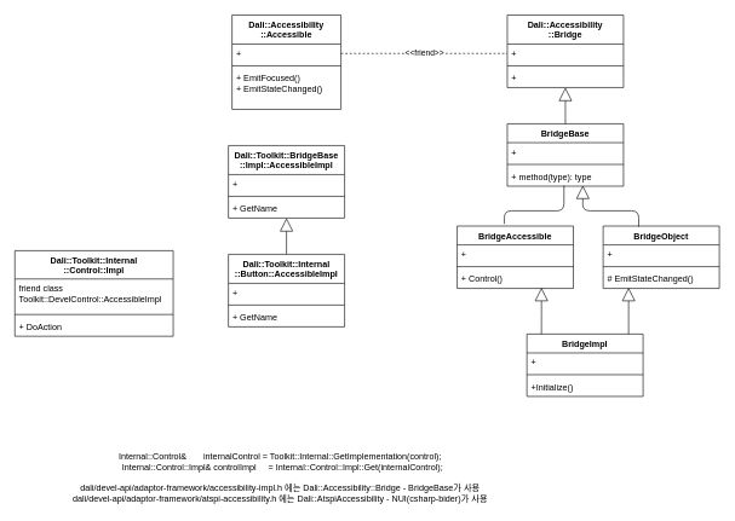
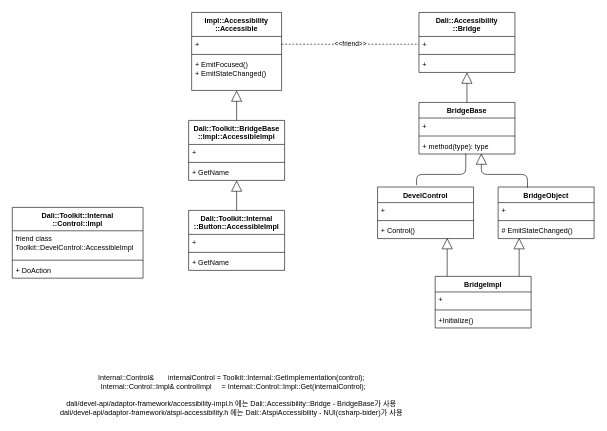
  <mxCell id="0" />
  <mxCell id="1" parent="0" />
- <mxCell id="2" value="Dali::Accessibility&#10;::Accessible" style="swimlane;fontStyle=1;align=center;verticalAlign=top;childLayout=stackLayout;horizontal=1;startSize=40;horizontalStack=0;resizeParent=1;resizeParentMax=0;resizeLast=0;collapsible=1;marginBottom=0;" parent="1" vertex="1"><mxGeometry x="319" y="20" width="150" height="130" as="geometry" /></mxCell>
+ <mxCell id="2" value="Impl::Accessibility&#10;::Accessible" style="swimlane;fontStyle=1;align=center;verticalAlign=top;childLayout=stackLayout;horizontal=1;startSize=40;horizontalStack=0;resizeParent=1;resizeParentMax=0;resizeLast=0;collapsible=1;marginBottom=0;" parent="1" vertex="1"><mxGeometry x="319" y="20" width="150" height="130" as="geometry" /></mxCell>
  <mxCell id="3" value="+" style="text;strokeColor=none;fillColor=none;align=left;verticalAlign=top;spacingLeft=4;spacingRight=4;overflow=hidden;rotatable=0;points=[[0,0.5],[1,0.5]];portConstraint=eastwest;" parent="2" vertex="1"><mxGeometry y="40" width="150" height="26" as="geometry" /></mxCell>
  <mxCell id="4" value="" style="line;strokeWidth=1;fillColor=none;align=left;verticalAlign=middle;spacingTop=-1;spacingLeft=3;spacingRight=3;rotatable=0;labelPosition=right;points=[];portConstraint=eastwest;" parent="2" vertex="1"><mxGeometry y="66" width="150" height="8" as="geometry" /></mxCell>
  <mxCell id="5" value="+ EmitFocused()&#10;+ EmitStateChanged()" style="text;strokeColor=none;fillColor=none;align=left;verticalAlign=top;spacingLeft=4;spacingRight=4;overflow=hidden;rotatable=0;points=[[0,0.5],[1,0.5]];portConstraint=eastwest;" parent="2" vertex="1"><mxGeometry y="74" width="150" height="56" as="geometry" /></mxCell>
  <mxCell id="6" value="Dali::Toolkit::BridgeBase&#10;::Impl::AccessibleImpl" style="swimlane;fontStyle=1;align=center;verticalAlign=top;childLayout=stackLayout;horizontal=1;startSize=40;horizontalStack=0;resizeParent=1;resizeParentMax=0;resizeLast=0;collapsible=1;marginBottom=0;" parent="1" vertex="1"><mxGeometry x="314" y="200" width="160" height="100" as="geometry" /></mxCell>
  <mxCell id="7" value="+" style="text;strokeColor=none;fillColor=none;align=left;verticalAlign=top;spacingLeft=4;spacingRight=4;overflow=hidden;rotatable=0;points=[[0,0.5],[1,0.5]];portConstraint=eastwest;" parent="6" vertex="1"><mxGeometry y="40" width="160" height="26" as="geometry" /></mxCell>
  <mxCell id="8" value="" style="line;strokeWidth=1;fillColor=none;align=left;verticalAlign=middle;spacingTop=-1;spacingLeft=3;spacingRight=3;rotatable=0;labelPosition=right;points=[];portConstraint=eastwest;" parent="6" vertex="1"><mxGeometry y="66" width="160" height="8" as="geometry" /></mxCell>
  <mxCell id="9" value="+ GetName" style="text;strokeColor=none;fillColor=none;align=left;verticalAlign=top;spacingLeft=4;spacingRight=4;overflow=hidden;rotatable=0;points=[[0,0.5],[1,0.5]];portConstraint=eastwest;" parent="6" vertex="1"><mxGeometry y="74" width="160" height="26" as="geometry" /></mxCell>
+ <mxCell id="10" value="" style="endArrow=block;endSize=16;endFill=0;html=1;exitX=0.5;exitY=0;exitDx=0;exitDy=0;" parent="1" source="6" target="5" edge="1"><mxGeometry width="160" relative="1" as="geometry"><mxPoint x="484" y="220" as="sourcePoint" /><mxPoint x="644" y="220" as="targetPoint" /></mxGeometry></mxCell>
  <mxCell id="11" value="Dali::Accessibility&#10;::Bridge" style="swimlane;fontStyle=1;align=center;verticalAlign=top;childLayout=stackLayout;horizontal=1;startSize=40;horizontalStack=0;resizeParent=1;resizeParentMax=0;resizeLast=0;collapsible=1;marginBottom=0;" parent="1" vertex="1"><mxGeometry x="698" y="20" width="160" height="100" as="geometry" /></mxCell>
  <mxCell id="12" value="+" style="text;strokeColor=none;fillColor=none;align=left;verticalAlign=top;spacingLeft=4;spacingRight=4;overflow=hidden;rotatable=0;points=[[0,0.5],[1,0.5]];portConstraint=eastwest;" parent="11" vertex="1"><mxGeometry y="40" width="160" height="26" as="geometry" /></mxCell>
  <mxCell id="13" value="" style="line;strokeWidth=1;fillColor=none;align=left;verticalAlign=middle;spacingTop=-1;spacingLeft=3;spacingRight=3;rotatable=0;labelPosition=right;points=[];portConstraint=eastwest;" parent="11" vertex="1"><mxGeometry y="66" width="160" height="8" as="geometry" /></mxCell>
  <mxCell id="14" value="+" style="text;strokeColor=none;fillColor=none;align=left;verticalAlign=top;spacingLeft=4;spacingRight=4;overflow=hidden;rotatable=0;points=[[0,0.5],[1,0.5]];portConstraint=eastwest;" parent="11" vertex="1"><mxGeometry y="74" width="160" height="26" as="geometry" /></mxCell>
  <mxCell id="15" value="BridgeBase" style="swimlane;fontStyle=1;align=center;verticalAlign=top;childLayout=stackLayout;horizontal=1;startSize=26;horizontalStack=0;resizeParent=1;resizeParentMax=0;resizeLast=0;collapsible=1;marginBottom=0;" parent="1" vertex="1"><mxGeometry x="698" y="170" width="160" height="86" as="geometry" /></mxCell>
  <mxCell id="16" value="+" style="text;strokeColor=none;fillColor=none;align=left;verticalAlign=top;spacingLeft=4;spacingRight=4;overflow=hidden;rotatable=0;points=[[0,0.5],[1,0.5]];portConstraint=eastwest;" parent="15" vertex="1"><mxGeometry y="26" width="160" height="26" as="geometry" /></mxCell>
  <mxCell id="17" value="" style="line;strokeWidth=1;fillColor=none;align=left;verticalAlign=middle;spacingTop=-1;spacingLeft=3;spacingRight=3;rotatable=0;labelPosition=right;points=[];portConstraint=eastwest;" parent="15" vertex="1"><mxGeometry y="52" width="160" height="8" as="geometry" /></mxCell>
  <mxCell id="18" value="+ method(type): type" style="text;strokeColor=none;fillColor=none;align=left;verticalAlign=top;spacingLeft=4;spacingRight=4;overflow=hidden;rotatable=0;points=[[0,0.5],[1,0.5]];portConstraint=eastwest;" parent="15" vertex="1"><mxGeometry y="60" width="160" height="26" as="geometry" /></mxCell>
- <mxCell id="19" value="BridgeAccessible" style="swimlane;fontStyle=1;align=center;verticalAlign=top;childLayout=stackLayout;horizontal=1;startSize=26;horizontalStack=0;resizeParent=1;resizeParentMax=0;resizeLast=0;collapsible=1;marginBottom=0;" parent="1" vertex="1"><mxGeometry x="629" y="311" width="160" height="86" as="geometry" /></mxCell>
+ <mxCell id="19" value="DevelControl" style="swimlane;fontStyle=1;align=center;verticalAlign=top;childLayout=stackLayout;horizontal=1;startSize=26;horizontalStack=0;resizeParent=1;resizeParentMax=0;resizeLast=0;collapsible=1;marginBottom=0;" parent="1" vertex="1"><mxGeometry x="629" y="311" width="160" height="86" as="geometry" /></mxCell>
  <mxCell id="20" value="+" style="text;strokeColor=none;fillColor=none;align=left;verticalAlign=top;spacingLeft=4;spacingRight=4;overflow=hidden;rotatable=0;points=[[0,0.5],[1,0.5]];portConstraint=eastwest;" parent="19" vertex="1"><mxGeometry y="26" width="160" height="26" as="geometry" /></mxCell>
  <mxCell id="21" value="" style="line;strokeWidth=1;fillColor=none;align=left;verticalAlign=middle;spacingTop=-1;spacingLeft=3;spacingRight=3;rotatable=0;labelPosition=right;points=[];portConstraint=eastwest;" parent="19" vertex="1"><mxGeometry y="52" width="160" height="8" as="geometry" /></mxCell>
  <mxCell id="22" value="+ Control()" style="text;strokeColor=none;fillColor=none;align=left;verticalAlign=top;spacingLeft=4;spacingRight=4;overflow=hidden;rotatable=0;points=[[0,0.5],[1,0.5]];portConstraint=eastwest;" parent="19" vertex="1"><mxGeometry y="60" width="160" height="26" as="geometry" /></mxCell>
  <mxCell id="23" value="BridgeObject" style="swimlane;fontStyle=1;align=center;verticalAlign=top;childLayout=stackLayout;horizontal=1;startSize=26;horizontalStack=0;resizeParent=1;resizeParentMax=0;resizeLast=0;collapsible=1;marginBottom=0;" parent="1" vertex="1"><mxGeometry x="830" y="311" width="160" height="86" as="geometry" /></mxCell>
  <mxCell id="24" value="+" style="text;strokeColor=none;fillColor=none;align=left;verticalAlign=top;spacingLeft=4;spacingRight=4;overflow=hidden;rotatable=0;points=[[0,0.5],[1,0.5]];portConstraint=eastwest;" parent="23" vertex="1"><mxGeometry y="26" width="160" height="26" as="geometry" /></mxCell>
  <mxCell id="25" value="" style="line;strokeWidth=1;fillColor=none;align=left;verticalAlign=middle;spacingTop=-1;spacingLeft=3;spacingRight=3;rotatable=0;labelPosition=right;points=[];portConstraint=eastwest;" parent="23" vertex="1"><mxGeometry y="52" width="160" height="8" as="geometry" /></mxCell>
  <mxCell id="26" value="# EmitStateChanged()&#10;" style="text;strokeColor=none;fillColor=none;align=left;verticalAlign=top;spacingLeft=4;spacingRight=4;overflow=hidden;rotatable=0;points=[[0,0.5],[1,0.5]];portConstraint=eastwest;" parent="23" vertex="1"><mxGeometry y="60" width="160" height="26" as="geometry" /></mxCell>
  <mxCell id="27" value="" style="endArrow=block;endSize=16;endFill=0;html=1;exitX=0.5;exitY=0;exitDx=0;exitDy=0;" parent="1" target="14" edge="1"><mxGeometry width="160" relative="1" as="geometry"><mxPoint x="778" y="170" as="sourcePoint" /><mxPoint x="774" y="121" as="targetPoint" /></mxGeometry></mxCell>
  <mxCell id="28" value="" style="endArrow=none;endSize=16;endFill=0;html=1;entryX=0.488;entryY=0.962;entryDx=0;entryDy=0;entryPerimeter=0;exitX=0.406;exitY=-0.035;exitDx=0;exitDy=0;exitPerimeter=0;" parent="1" source="19" target="18" edge="1"><mxGeometry width="160" relative="1" as="geometry"><mxPoint x="788" y="180" as="sourcePoint" /><mxPoint x="790.08" y="130" as="targetPoint" /><Array as="points"><mxPoint x="694" y="290" /><mxPoint x="776" y="290" /></Array></mxGeometry></mxCell>
  <mxCell id="29" value="" style="endArrow=block;endSize=16;endFill=0;html=1;entryX=0.65;entryY=0.962;entryDx=0;entryDy=0;entryPerimeter=0;exitX=0.306;exitY=0.012;exitDx=0;exitDy=0;exitPerimeter=0;" parent="1" source="23" target="18" edge="1"><mxGeometry width="160" relative="1" as="geometry"><mxPoint x="772.96" y="306.99" as="sourcePoint" /><mxPoint x="786.08" y="265.012" as="targetPoint" /><Array as="points"><mxPoint x="879" y="290" /><mxPoint x="802" y="290" /></Array></mxGeometry></mxCell>
  <mxCell id="30" value="&amp;lt;&amp;lt;friend&amp;gt;&amp;gt;" style="endArrow=none;html=1;edgeStyle=orthogonalEdgeStyle;exitX=1;exitY=0.5;exitDx=0;exitDy=0;entryX=0;entryY=0.5;entryDx=0;entryDy=0;dashed=1;" parent="1" source="3" target="12" edge="1"><mxGeometry relative="1" as="geometry"><mxPoint x="469" y="40" as="sourcePoint" /><mxPoint x="564" y="73" as="targetPoint" /></mxGeometry></mxCell>
  <mxCell id="31" value="BridgeImpl" style="swimlane;fontStyle=1;align=center;verticalAlign=top;childLayout=stackLayout;horizontal=1;startSize=26;horizontalStack=0;resizeParent=1;resizeParentMax=0;resizeLast=0;collapsible=1;marginBottom=0;" parent="1" vertex="1"><mxGeometry x="725" y="460" width="160" height="86" as="geometry" /></mxCell>
  <mxCell id="32" value="+" style="text;strokeColor=none;fillColor=none;align=left;verticalAlign=top;spacingLeft=4;spacingRight=4;overflow=hidden;rotatable=0;points=[[0,0.5],[1,0.5]];portConstraint=eastwest;" parent="31" vertex="1"><mxGeometry y="26" width="160" height="26" as="geometry" /></mxCell>
  <mxCell id="33" value="" style="line;strokeWidth=1;fillColor=none;align=left;verticalAlign=middle;spacingTop=-1;spacingLeft=3;spacingRight=3;rotatable=0;labelPosition=right;points=[];portConstraint=eastwest;" parent="31" vertex="1"><mxGeometry y="52" width="160" height="8" as="geometry" /></mxCell>
  <mxCell id="34" value="+Initialize()" style="text;strokeColor=none;fillColor=none;align=left;verticalAlign=top;spacingLeft=4;spacingRight=4;overflow=hidden;rotatable=0;points=[[0,0.5],[1,0.5]];portConstraint=eastwest;" parent="31" vertex="1"><mxGeometry y="60" width="160" height="26" as="geometry" /></mxCell>
  <mxCell id="35" value="" style="endArrow=block;endSize=16;endFill=0;html=1;entryX=0.594;entryY=0.962;entryDx=0;entryDy=0;entryPerimeter=0;exitX=0.406;exitY=-0.035;exitDx=0;exitDy=0;exitPerimeter=0;" parent="1" edge="1"><mxGeometry width="160" relative="1" as="geometry"><mxPoint x="745" y="460" as="sourcePoint" /><mxPoint x="745.04" y="396.012" as="targetPoint" /><Array as="points"><mxPoint x="745.04" y="442.01" /></Array></mxGeometry></mxCell>
  <mxCell id="36" value="" style="endArrow=block;endSize=16;endFill=0;html=1;entryX=0.594;entryY=0.962;entryDx=0;entryDy=0;entryPerimeter=0;exitX=0.406;exitY=-0.035;exitDx=0;exitDy=0;exitPerimeter=0;" parent="1" edge="1"><mxGeometry width="160" relative="1" as="geometry"><mxPoint x="865" y="460" as="sourcePoint" /><mxPoint x="865.04" y="396.012" as="targetPoint" /><Array as="points"><mxPoint x="865.04" y="442.01" /></Array></mxGeometry></mxCell>
  <mxCell id="37" value="Dali::Toolkit::Internal&#10;::Button::AccessibleImpl" style="swimlane;fontStyle=1;align=center;verticalAlign=top;childLayout=stackLayout;horizontal=1;startSize=40;horizontalStack=0;resizeParent=1;resizeParentMax=0;resizeLast=0;collapsible=1;marginBottom=0;" parent="1" vertex="1"><mxGeometry x="314" y="350" width="160" height="100" as="geometry" /></mxCell>
  <mxCell id="38" value="+" style="text;strokeColor=none;fillColor=none;align=left;verticalAlign=top;spacingLeft=4;spacingRight=4;overflow=hidden;rotatable=0;points=[[0,0.5],[1,0.5]];portConstraint=eastwest;" parent="37" vertex="1"><mxGeometry y="40" width="160" height="26" as="geometry" /></mxCell>
  <mxCell id="39" value="" style="line;strokeWidth=1;fillColor=none;align=left;verticalAlign=middle;spacingTop=-1;spacingLeft=3;spacingRight=3;rotatable=0;labelPosition=right;points=[];portConstraint=eastwest;" parent="37" vertex="1"><mxGeometry y="66" width="160" height="8" as="geometry" /></mxCell>
  <mxCell id="40" value="+ GetName" style="text;strokeColor=none;fillColor=none;align=left;verticalAlign=top;spacingLeft=4;spacingRight=4;overflow=hidden;rotatable=0;points=[[0,0.5],[1,0.5]];portConstraint=eastwest;" parent="37" vertex="1"><mxGeometry y="74" width="160" height="26" as="geometry" /></mxCell>
  <mxCell id="41" value="" style="endArrow=block;endSize=16;endFill=0;html=1;exitX=0.5;exitY=0;exitDx=0;exitDy=0;" parent="1" source="37" edge="1"><mxGeometry width="160" relative="1" as="geometry"><mxPoint x="484" y="370" as="sourcePoint" /><mxPoint x="394" y="300" as="targetPoint" /></mxGeometry></mxCell>
  <mxCell id="42" value="Internal::Control&amp;amp;&amp;nbsp; &amp;nbsp; &amp;nbsp; &amp;nbsp;internalControl = Toolkit::Internal::GetImplementation(control);&lt;br&gt;&amp;nbsp; Internal::Control::Impl&amp;amp; controlImpl&amp;nbsp; &amp;nbsp; &amp;nbsp;= Internal::Control::Impl::Get(internalControl);&lt;br&gt;&lt;br&gt;dali/devel-api/adaptor-framework/accessibility-impl.h 에는 Dali::Accessibility::Bridge - BridgeBase가 사용&lt;br&gt;dali/devel-api/adaptor-framework/atspi-accessibility.h 에는 Dali::AtspiAccessibility - NUI(csharp-bider)가 사용" style="text;html=1;strokeColor=none;fillColor=none;align=center;verticalAlign=middle;whiteSpace=wrap;rounded=0;" vertex="1" parent="1"><mxGeometry x="50" y="620" width="671" height="76" as="geometry" /></mxCell>
  <mxCell id="43" value="Dali::Toolkit::Internal&#10;::Control::Impl" style="swimlane;fontStyle=1;align=center;verticalAlign=top;childLayout=stackLayout;horizontal=1;startSize=39;horizontalStack=0;resizeParent=1;resizeParentMax=0;resizeLast=0;collapsible=1;marginBottom=0;" vertex="1" parent="1"><mxGeometry x="20" y="345" width="218" height="118" as="geometry" /></mxCell>
  <mxCell id="44" value="friend class&#10;Toolkit::DevelControl::AccessibleImpl" style="text;strokeColor=none;fillColor=none;align=left;verticalAlign=top;spacingLeft=4;spacingRight=4;overflow=hidden;rotatable=0;points=[[0,0.5],[1,0.5]];portConstraint=eastwest;" vertex="1" parent="43"><mxGeometry y="39" width="218" height="45" as="geometry" /></mxCell>
  <mxCell id="45" value="" style="line;strokeWidth=1;fillColor=none;align=left;verticalAlign=middle;spacingTop=-1;spacingLeft=3;spacingRight=3;rotatable=0;labelPosition=right;points=[];portConstraint=eastwest;" vertex="1" parent="43"><mxGeometry y="84" width="218" height="8" as="geometry" /></mxCell>
  <mxCell id="46" value="+ DoAction" style="text;strokeColor=none;fillColor=none;align=left;verticalAlign=top;spacingLeft=4;spacingRight=4;overflow=hidden;rotatable=0;points=[[0,0.5],[1,0.5]];portConstraint=eastwest;" vertex="1" parent="43"><mxGeometry y="92" width="218" height="26" as="geometry" /></mxCell>
